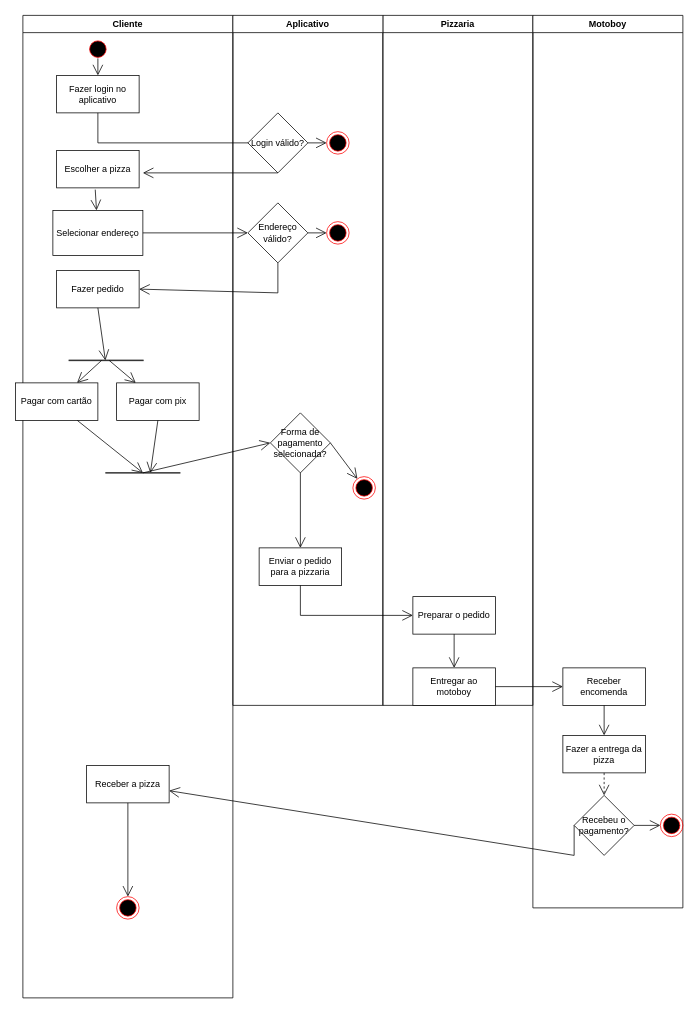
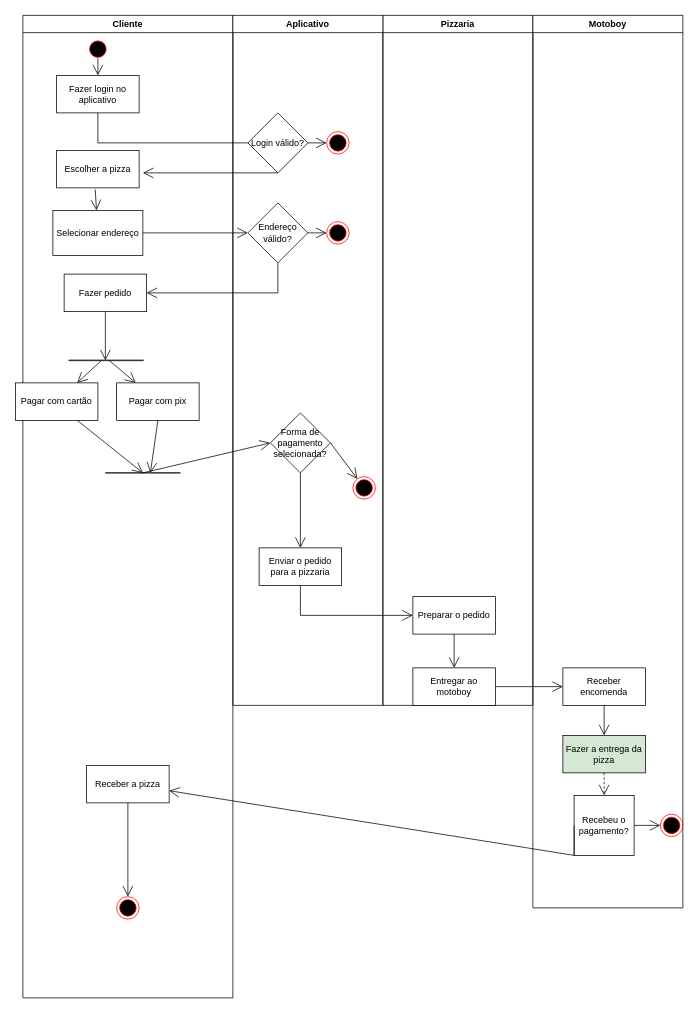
  <mxCell id="0" />
  <mxCell id="1" parent="0" />
  <mxCell id="2" value="Cliente" style="swimlane;whiteSpace=wrap;html=1;" parent="1" vertex="1"><mxGeometry x="30" y="20" width="280" height="1310" as="geometry" /></mxCell>
  <mxCell id="3" value="" style="ellipse;html=1;shape=startState;fillColor=#000000;strokeColor=#ff0000;" parent="2" vertex="1"><mxGeometry x="85" y="30" width="30" height="30" as="geometry" /></mxCell>
  <mxCell id="4" value="Fazer login no aplicativo" style="html=1;whiteSpace=wrap;" parent="2" vertex="1"><mxGeometry x="45" y="80" width="110" height="50" as="geometry" /></mxCell>
  <mxCell id="5" value="Escolher a pizza" style="html=1;whiteSpace=wrap;" parent="2" vertex="1"><mxGeometry x="45" y="180.0" width="110" height="50" as="geometry" /></mxCell>
- <mxCell id="6" value="Fazer pedido" style="html=1;whiteSpace=wrap;" parent="2" vertex="1"><mxGeometry x="45" y="340" width="110" height="50" as="geometry" /></mxCell>
+ <mxCell id="6" value="Fazer pedido" style="html=1;whiteSpace=wrap;" parent="2" vertex="1"><mxGeometry x="55" y="345" width="110" height="50" as="geometry" /></mxCell>
  <mxCell id="7" value="" style="shape=link;html=1;rounded=0;width=-0.769;" parent="2" edge="1"><mxGeometry width="100" relative="1" as="geometry"><mxPoint x="61" y="460" as="sourcePoint" /><mxPoint x="161" y="460" as="targetPoint" /></mxGeometry></mxCell>
  <mxCell id="8" value="Pagar com pix" style="html=1;whiteSpace=wrap;" parent="2" vertex="1"><mxGeometry x="125" y="490" width="110" height="50" as="geometry" /></mxCell>
  <mxCell id="9" value="Pagar com cartão" style="html=1;whiteSpace=wrap;" parent="2" vertex="1"><mxGeometry x="-10" y="490" width="110" height="50" as="geometry" /></mxCell>
  <mxCell id="10" value="" style="endArrow=open;endFill=1;endSize=12;html=1;rounded=0;exitX=0.5;exitY=1;exitDx=0;exitDy=0;" parent="2" source="6" edge="1"><mxGeometry width="160" relative="1" as="geometry"><mxPoint x="205" y="440" as="sourcePoint" /><mxPoint x="110" y="460" as="targetPoint" /></mxGeometry></mxCell>
  <mxCell id="11" value="" style="endArrow=open;endFill=1;endSize=12;html=1;rounded=0;" parent="2" target="8" edge="1"><mxGeometry width="160" relative="1" as="geometry"><mxPoint x="115" y="460" as="sourcePoint" /><mxPoint x="175" y="490" as="targetPoint" /></mxGeometry></mxCell>
  <mxCell id="12" value="" style="endArrow=open;endFill=1;endSize=12;html=1;rounded=0;" parent="2" target="9" edge="1"><mxGeometry width="160" relative="1" as="geometry"><mxPoint x="105" y="460" as="sourcePoint" /><mxPoint x="115" y="490" as="targetPoint" /></mxGeometry></mxCell>
  <mxCell id="13" value="Selecionar endereço" style="rounded=0;whiteSpace=wrap;html=1;" vertex="1" parent="2"><mxGeometry x="40" y="260" width="120" height="60" as="geometry" /></mxCell>
  <mxCell id="14" value="" style="endArrow=open;endFill=1;endSize=12;html=1;rounded=0;exitX=0.468;exitY=1.046;exitDx=0;exitDy=0;exitPerimeter=0;" parent="2" source="5" target="13" edge="1"><mxGeometry width="160" relative="1" as="geometry"><mxPoint x="210" y="330" as="sourcePoint" /><mxPoint x="96" y="290" as="targetPoint" /></mxGeometry></mxCell>
  <mxCell id="15" value="" style="shape=link;html=1;rounded=0;width=0;" edge="1" parent="2"><mxGeometry width="100" relative="1" as="geometry"><mxPoint x="110" y="610" as="sourcePoint" /><mxPoint x="210" y="610" as="targetPoint" /></mxGeometry></mxCell>
  <mxCell id="16" value="Receber a pizza" style="html=1;whiteSpace=wrap;" vertex="1" parent="2"><mxGeometry x="85" y="1000" width="110" height="50" as="geometry" /></mxCell>
  <mxCell id="17" value="" style="endArrow=open;endFill=1;endSize=12;html=1;rounded=0;exitX=0.501;exitY=0.912;exitDx=0;exitDy=0;exitPerimeter=0;" parent="1" source="3" edge="1"><mxGeometry width="160" relative="1" as="geometry"><mxPoint x="70" y="80" as="sourcePoint" /><mxPoint x="130" y="100" as="targetPoint" /></mxGeometry></mxCell>
  <mxCell id="18" value="" style="endArrow=open;endFill=1;endSize=12;html=1;rounded=0;exitX=0.5;exitY=1;exitDx=0;exitDy=0;" parent="1" source="4" edge="1"><mxGeometry width="160" relative="1" as="geometry"><mxPoint x="110" y="190" as="sourcePoint" /><mxPoint x="360" y="190" as="targetPoint" /><Array as="points"><mxPoint x="130" y="190" /></Array></mxGeometry></mxCell>
  <mxCell id="19" value="Pizzaria" style="swimlane;whiteSpace=wrap;html=1;" parent="1" vertex="1"><mxGeometry x="510" y="20" width="200" height="920" as="geometry" /></mxCell>
  <mxCell id="20" value="Preparar o pedido" style="html=1;whiteSpace=wrap;" vertex="1" parent="19"><mxGeometry x="40" y="775" width="110" height="50" as="geometry" /></mxCell>
  <mxCell id="21" value="Entregar ao motoboy" style="html=1;whiteSpace=wrap;" vertex="1" parent="19"><mxGeometry x="40" y="870" width="110" height="50" as="geometry" /></mxCell>
  <mxCell id="22" value="" style="endArrow=open;endFill=1;endSize=12;html=1;rounded=0;exitX=0.5;exitY=1;exitDx=0;exitDy=0;" edge="1" parent="19" source="20" target="21"><mxGeometry width="160" relative="1" as="geometry"><mxPoint x="150" y="690" as="sourcePoint" /><mxPoint x="95" y="880" as="targetPoint" /><Array as="points"><mxPoint x="95" y="830" /><mxPoint x="95" y="870" /></Array></mxGeometry></mxCell>
  <mxCell id="23" value="Aplicativo" style="swimlane;whiteSpace=wrap;html=1;" vertex="1" parent="1"><mxGeometry x="310" y="20" width="200" height="920" as="geometry" /></mxCell>
  <mxCell id="24" value="Login válido?" style="rhombus;whiteSpace=wrap;html=1;" vertex="1" parent="23"><mxGeometry x="20" y="130" width="80" height="80" as="geometry" /></mxCell>
  <mxCell id="25" value="Endereço válido?" style="rhombus;whiteSpace=wrap;html=1;" vertex="1" parent="23"><mxGeometry x="20" y="250" width="80" height="80" as="geometry" /></mxCell>
  <mxCell id="26" value="Forma de pagamento selecionada?" style="rhombus;whiteSpace=wrap;html=1;" parent="23" vertex="1"><mxGeometry x="50" y="530" width="80" height="80" as="geometry" /></mxCell>
  <mxCell id="27" value="" style="ellipse;html=1;shape=endState;fillColor=#000000;strokeColor=#ff0000;" vertex="1" parent="23"><mxGeometry x="160" y="615" width="30" height="30" as="geometry" /></mxCell>
  <mxCell id="28" value="" style="endArrow=open;endFill=1;endSize=12;html=1;rounded=0;exitX=1;exitY=0.5;exitDx=0;exitDy=0;" edge="1" parent="23" source="26" target="27"><mxGeometry width="160" relative="1" as="geometry"><mxPoint x="120" y="430" as="sourcePoint" /><mxPoint x="160" y="630" as="targetPoint" /></mxGeometry></mxCell>
  <mxCell id="29" value="Enviar o pedido para a pizzaria" style="html=1;whiteSpace=wrap;" vertex="1" parent="23"><mxGeometry x="35" y="710" width="110" height="50" as="geometry" /></mxCell>
  <mxCell id="30" value="" style="endArrow=open;endFill=1;endSize=12;html=1;rounded=0;exitX=0.5;exitY=1;exitDx=0;exitDy=0;" edge="1" parent="23" source="26" target="29"><mxGeometry width="160" relative="1" as="geometry"><mxPoint x="93" y="680" as="sourcePoint" /><mxPoint x="90" y="700" as="targetPoint" /></mxGeometry></mxCell>
  <mxCell id="31" value="" style="endArrow=open;endFill=1;endSize=12;html=1;rounded=0;exitX=1;exitY=0.5;exitDx=0;exitDy=0;" edge="1" parent="1" source="24" target="32"><mxGeometry width="160" relative="1" as="geometry"><mxPoint x="310" y="200" as="sourcePoint" /><mxPoint x="450" y="190" as="targetPoint" /></mxGeometry></mxCell>
  <mxCell id="32" value="" style="ellipse;html=1;shape=endState;fillColor=#000000;strokeColor=#ff0000;" vertex="1" parent="1"><mxGeometry x="435" y="175" width="30" height="30" as="geometry" /></mxCell>
  <mxCell id="33" value="" style="endArrow=open;endFill=1;endSize=12;html=1;rounded=0;exitX=0.5;exitY=1;exitDx=0;exitDy=0;" edge="1" parent="1" source="24"><mxGeometry width="160" relative="1" as="geometry"><mxPoint x="310" y="200" as="sourcePoint" /><mxPoint x="190" y="230" as="targetPoint" /></mxGeometry></mxCell>
  <mxCell id="34" value="" style="endArrow=open;endFill=1;endSize=12;html=1;rounded=0;exitX=1;exitY=0.5;exitDx=0;exitDy=0;" edge="1" parent="1" source="13" target="25"><mxGeometry width="160" relative="1" as="geometry"><mxPoint x="300" y="380" as="sourcePoint" /><mxPoint x="340" y="310" as="targetPoint" /></mxGeometry></mxCell>
  <mxCell id="35" value="" style="endArrow=open;endFill=1;endSize=12;html=1;rounded=0;exitX=1;exitY=0.5;exitDx=0;exitDy=0;" edge="1" parent="1" source="25" target="36"><mxGeometry width="160" relative="1" as="geometry"><mxPoint x="300" y="380" as="sourcePoint" /><mxPoint x="450" y="310" as="targetPoint" /></mxGeometry></mxCell>
  <mxCell id="36" value="" style="ellipse;html=1;shape=endState;fillColor=#000000;strokeColor=#ff0000;" vertex="1" parent="1"><mxGeometry x="435" y="295" width="30" height="30" as="geometry" /></mxCell>
  <mxCell id="37" value="" style="endArrow=open;endFill=1;endSize=12;html=1;rounded=0;exitX=0.5;exitY=1;exitDx=0;exitDy=0;entryX=1;entryY=0.5;entryDx=0;entryDy=0;" edge="1" parent="1" source="25" target="6"><mxGeometry width="160" relative="1" as="geometry"><mxPoint x="370" y="360" as="sourcePoint" /><mxPoint x="370" y="410" as="targetPoint" /><Array as="points"><mxPoint x="370" y="390" /></Array></mxGeometry></mxCell>
  <mxCell id="38" value="" style="endArrow=open;endFill=1;endSize=12;html=1;rounded=0;exitX=0.75;exitY=1;exitDx=0;exitDy=0;" edge="1" parent="1" source="9"><mxGeometry width="160" relative="1" as="geometry"><mxPoint x="300" y="380" as="sourcePoint" /><mxPoint x="190" y="630" as="targetPoint" /></mxGeometry></mxCell>
  <mxCell id="39" value="" style="endArrow=open;endFill=1;endSize=12;html=1;rounded=0;exitX=0.5;exitY=1;exitDx=0;exitDy=0;" edge="1" parent="1" source="8"><mxGeometry width="160" relative="1" as="geometry"><mxPoint x="300" y="380" as="sourcePoint" /><mxPoint x="200" y="630" as="targetPoint" /></mxGeometry></mxCell>
  <mxCell id="40" value="" style="endArrow=open;endFill=1;endSize=12;html=1;rounded=0;entryX=0;entryY=0.5;entryDx=0;entryDy=0;" edge="1" parent="1" target="26"><mxGeometry width="160" relative="1" as="geometry"><mxPoint x="190" y="630" as="sourcePoint" /><mxPoint x="430" y="570" as="targetPoint" /></mxGeometry></mxCell>
  <mxCell id="41" value="" style="endArrow=open;endFill=1;endSize=12;html=1;rounded=0;exitX=0.5;exitY=1;exitDx=0;exitDy=0;" edge="1" parent="1" source="29" target="20"><mxGeometry width="160" relative="1" as="geometry"><mxPoint x="430" y="720" as="sourcePoint" /><mxPoint x="560" y="820" as="targetPoint" /><Array as="points"><mxPoint x="400" y="820" /></Array></mxGeometry></mxCell>
  <mxCell id="42" value="Motoboy" style="swimlane;whiteSpace=wrap;html=1;" vertex="1" parent="1"><mxGeometry x="710" y="20" width="200" height="1190" as="geometry" /></mxCell>
  <mxCell id="43" value="Receber encomenda" style="html=1;whiteSpace=wrap;" vertex="1" parent="42"><mxGeometry x="40" y="870" width="110" height="50" as="geometry" /></mxCell>
- <mxCell id="44" value="Fazer a entrega da pizza" style="html=1;whiteSpace=wrap;" vertex="1" parent="42"><mxGeometry x="40" y="960" width="110" height="50" as="geometry" /></mxCell>
+ <mxCell id="44" value="Fazer a entrega da pizza" style="html=1;whiteSpace=wrap;fillColor=#d5e8d4;" vertex="1" parent="42"><mxGeometry x="40" y="960" width="110" height="50" as="geometry" /></mxCell>
  <mxCell id="45" value="" style="endArrow=open;endFill=1;endSize=12;html=1;rounded=0;exitX=0.5;exitY=1;exitDx=0;exitDy=0;" edge="1" parent="42" source="43" target="44"><mxGeometry width="160" relative="1" as="geometry"><mxPoint x="60" y="950" as="sourcePoint" /><mxPoint x="95" y="960" as="targetPoint" /></mxGeometry></mxCell>
- <mxCell id="46" value="Recebeu o pagamento?" style="rhombus;whiteSpace=wrap;html=1;" vertex="1" parent="42"><mxGeometry x="55" y="1040" width="80" height="80" as="geometry" /></mxCell>
+ <mxCell id="46" value="Recebeu o pagamento?" style="whiteSpace=wrap;html=1;rounded=0;" vertex="1" parent="42"><mxGeometry x="55" y="1040" width="80" height="80" as="geometry" /></mxCell>
  <mxCell id="47" value="" style="endArrow=open;endFill=1;endSize=12;html=1;rounded=0;exitX=0.5;exitY=1;exitDx=0;exitDy=0;dashed=1;" edge="1" parent="42" source="44" target="46"><mxGeometry width="160" relative="1" as="geometry"><mxPoint x="60" y="950" as="sourcePoint" /><mxPoint x="95" y="1060" as="targetPoint" /></mxGeometry></mxCell>
  <mxCell id="48" value="" style="ellipse;html=1;shape=endState;fillColor=#000000;strokeColor=#ff0000;" vertex="1" parent="42"><mxGeometry x="170" y="1065" width="30" height="30" as="geometry" /></mxCell>
  <mxCell id="49" value="" style="endArrow=open;endFill=1;endSize=12;html=1;rounded=0;exitX=1;exitY=0.5;exitDx=0;exitDy=0;" edge="1" parent="42" source="46" target="48"><mxGeometry width="160" relative="1" as="geometry"><mxPoint x="60" y="950" as="sourcePoint" /><mxPoint x="170" y="1080" as="targetPoint" /></mxGeometry></mxCell>
  <mxCell id="50" value="" style="endArrow=open;endFill=1;endSize=12;html=1;rounded=0;exitX=1;exitY=0.5;exitDx=0;exitDy=0;" edge="1" parent="1" source="21" target="43"><mxGeometry width="160" relative="1" as="geometry"><mxPoint x="770" y="770" as="sourcePoint" /><mxPoint x="750" y="915" as="targetPoint" /></mxGeometry></mxCell>
  <mxCell id="51" value="" style="endArrow=open;endFill=1;endSize=12;html=1;rounded=0;exitX=0;exitY=0.5;exitDx=0;exitDy=0;" edge="1" parent="1" source="46" target="16"><mxGeometry width="160" relative="1" as="geometry"><mxPoint x="1160" y="1070" as="sourcePoint" /><mxPoint x="280" y="1140" as="targetPoint" /><Array as="points"><mxPoint x="765" y="1140" /></Array></mxGeometry></mxCell>
  <mxCell id="52" value="" style="endArrow=open;endFill=1;endSize=12;html=1;rounded=0;exitX=0.5;exitY=1;exitDx=0;exitDy=0;" edge="1" parent="1" source="16" target="53"><mxGeometry width="160" relative="1" as="geometry"><mxPoint x="430" y="1160" as="sourcePoint" /><mxPoint x="170" y="1210" as="targetPoint" /></mxGeometry></mxCell>
  <mxCell id="53" value="" style="ellipse;html=1;shape=endState;fillColor=#000000;strokeColor=#ff0000;" vertex="1" parent="1"><mxGeometry x="155" y="1195" width="30" height="30" as="geometry" /></mxCell>
